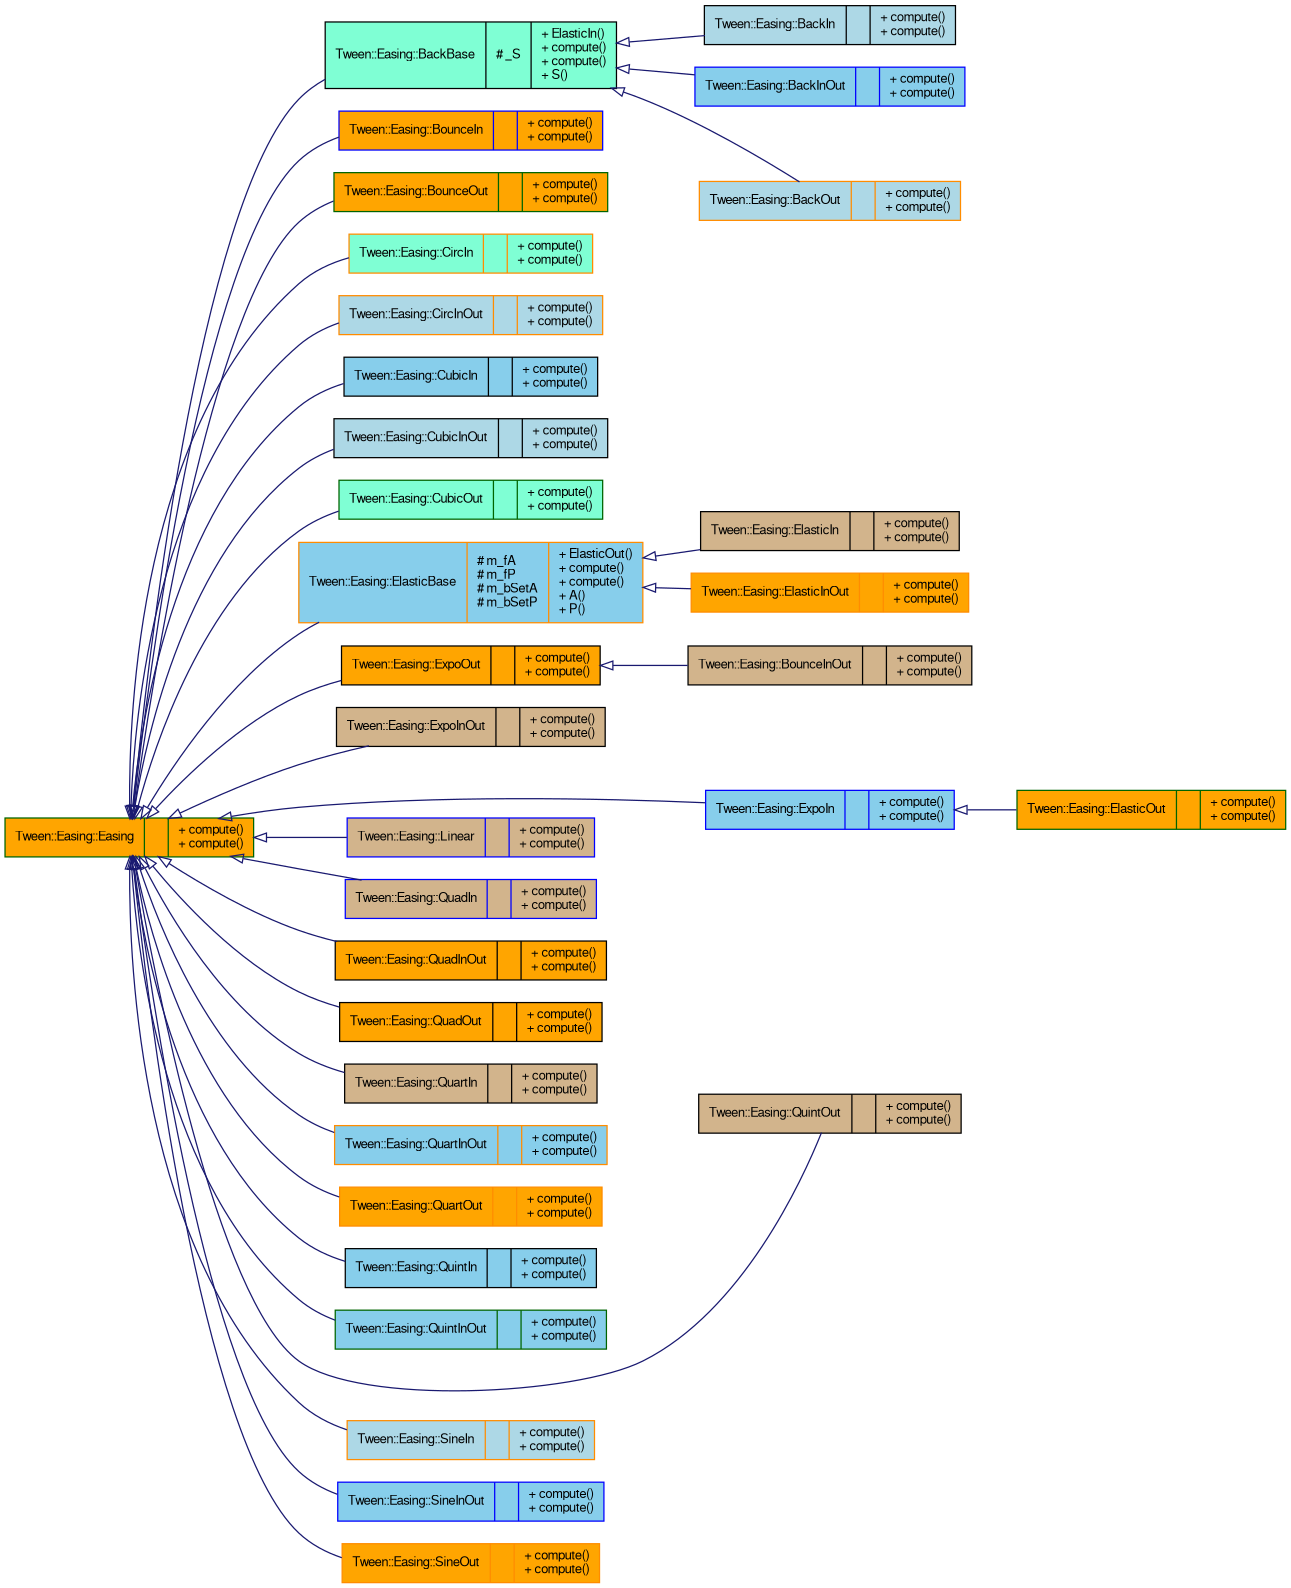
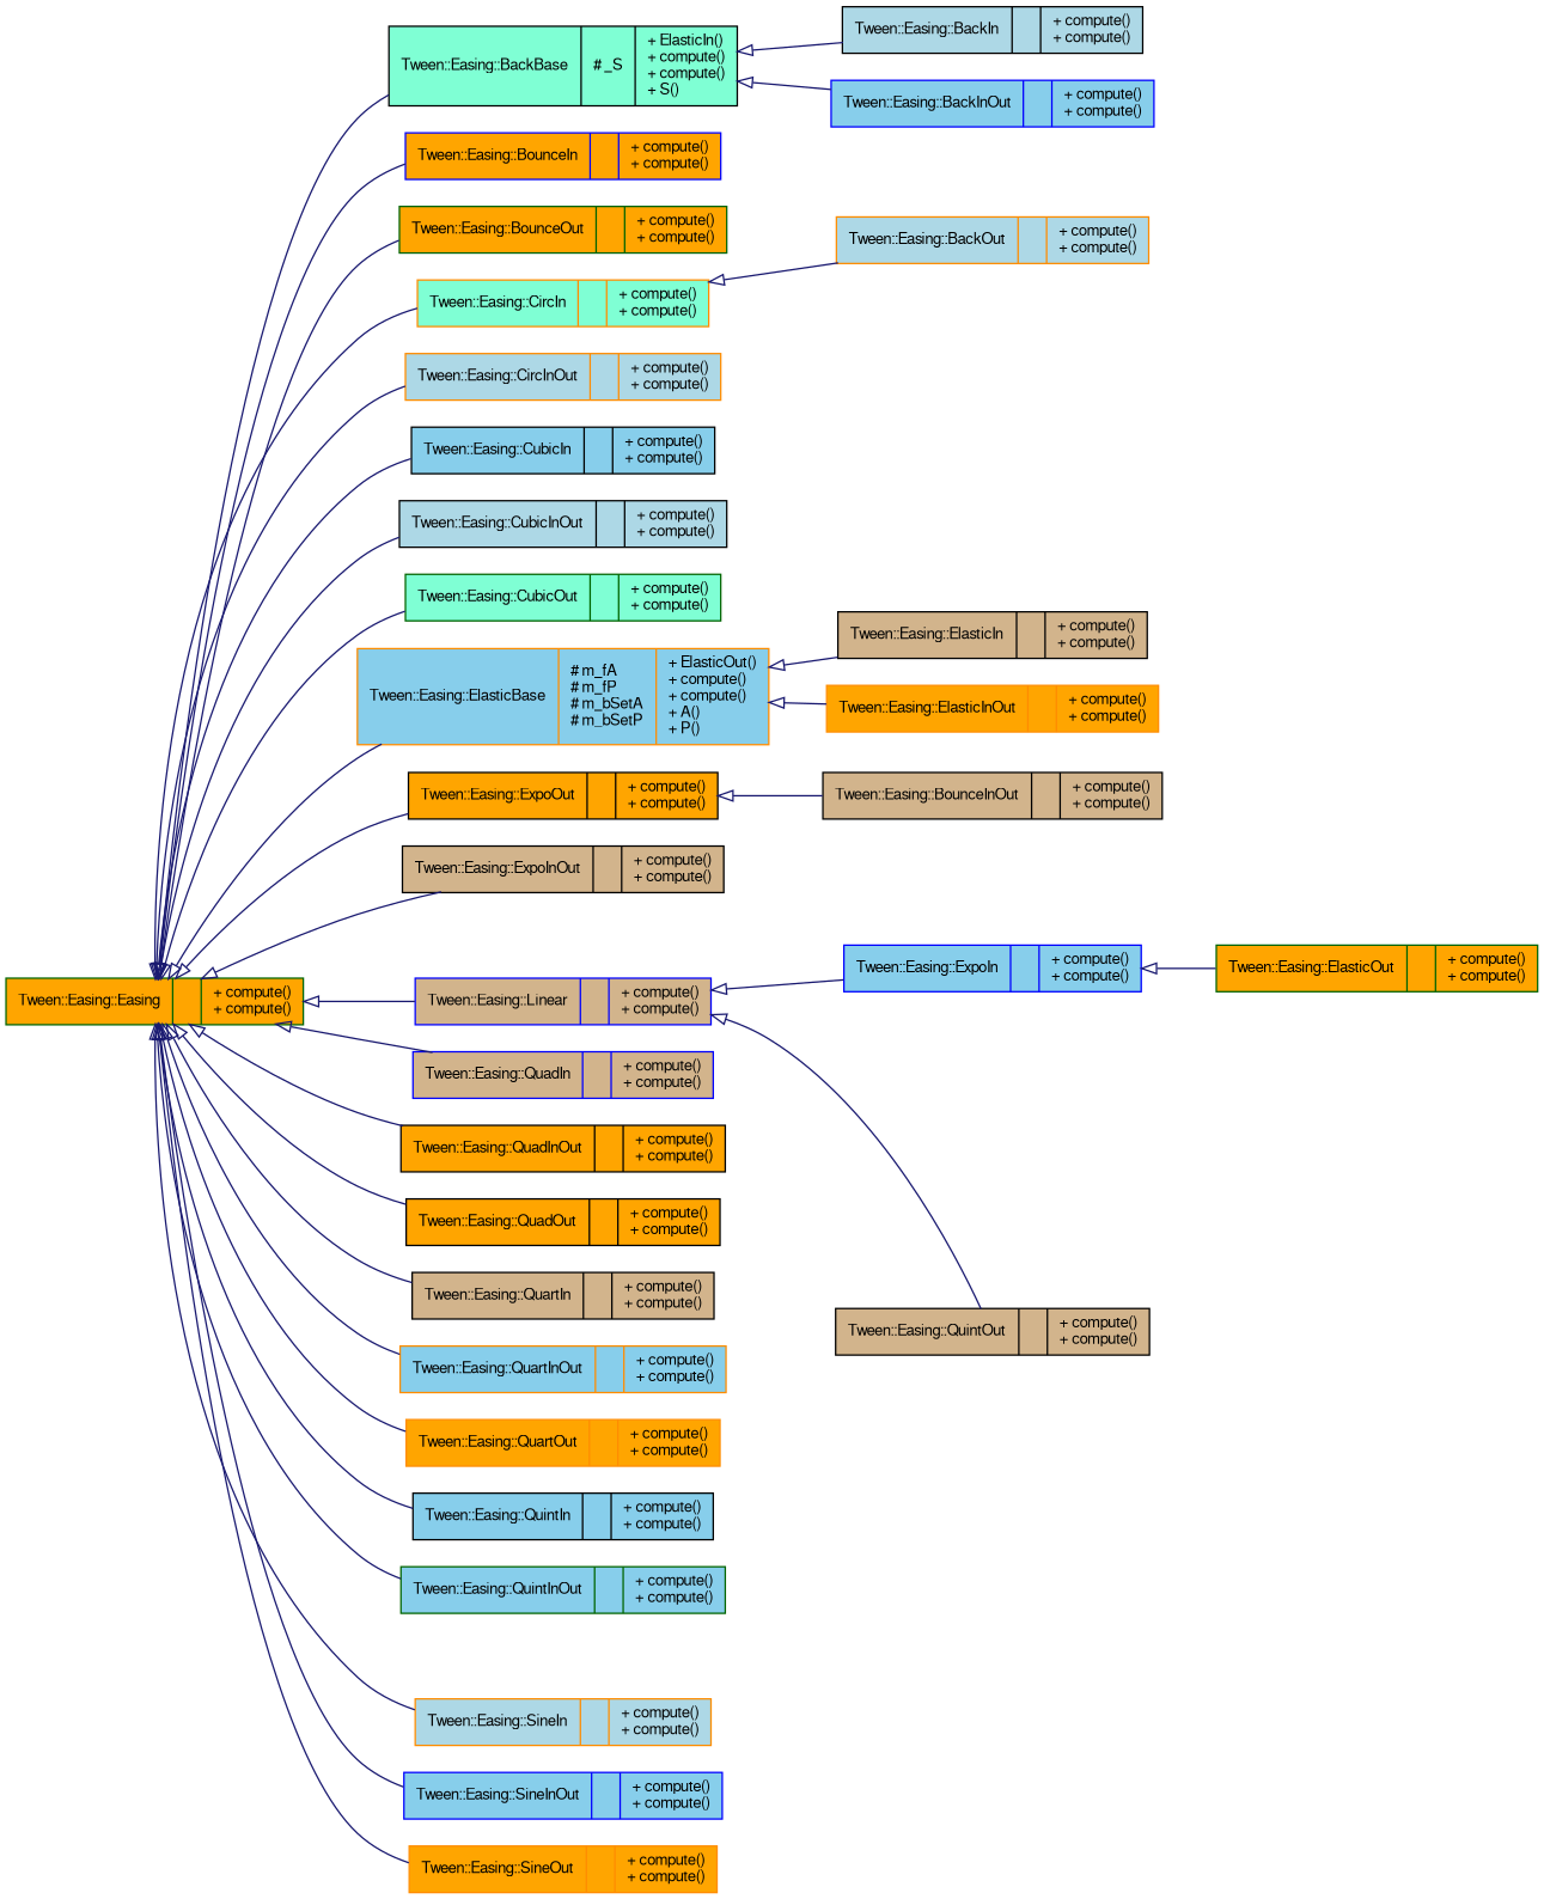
  digraph {
    rankdir=LR
    node [color=black fillcolor=orange fontname=FreeSans fontsize=10 shape=record style=filled]
    edge [arrowtail=onormal color=midnightblue dir=back fontname=FreeSans fontsize=10 labelfontname=FreeSans labelfontsize=10 style=solid]
    n1 [color=darkgreen fontcolor=black height=0.2 label="{Tween::Easing::Easing\n||+ compute()\l+ compute()\l}" width=0.4]
    n2 [fillcolor=aquamarine height=0.2 label="{Tween::Easing::BackBase\n|# _S\l|+ ElasticIn()\l+ compute()\l+ compute()\l+ S()\l}" width=0.4]
    n3 [color=blue height=0.2 label="{Tween::Easing::BounceIn\n||+ compute()\l+ compute()\l}" width=0.4]
    n4 [color=darkgreen height=0.2 label="{Tween::Easing::BounceOut\n||+ compute()\l+ compute()\l}" width=0.4]
    n5 [color=darkorange fillcolor=aquamarine height=0.2 label="{Tween::Easing::CircIn\n||+ compute()\l+ compute()\l}" width=0.4]
    n6 [color=darkorange fillcolor=lightblue height=0.2 label="{Tween::Easing::CircInOut\n||+ compute()\l+ compute()\l}" width=0.4]
    n7 [fillcolor=skyblue height=0.2 label="{Tween::Easing::CubicIn\n||+ compute()\l+ compute()\l}" width=0.4]
    n8 [fillcolor=lightblue height=0.2 label="{Tween::Easing::CubicInOut\n||+ compute()\l+ compute()\l}" width=0.4]
    n9 [color=darkgreen fillcolor=aquamarine height=0.2 label="{Tween::Easing::CubicOut\n||+ compute()\l+ compute()\l}" width=0.4]
    n10 [color=darkorange fillcolor=skyblue height=0.2 label="{Tween::Easing::ElasticBase\n|# m_fA\l# m_fP\l# m_bSetA\l# m_bSetP\l|+ ElasticOut()\l+ compute()\l+ compute()\l+ A()\l+ P()\l}" width=0.4]
    n11 [color=blue fillcolor=skyblue height=0.2 label="{Tween::Easing::ExpoIn\n||+ compute()\l+ compute()\l}" width=0.4]
    n12 [fillcolor=tan height=0.2 label="{Tween::Easing::ExpoInOut\n||+ compute()\l+ compute()\l}" width=0.4]
    n13 [height=0.2 label="{Tween::Easing::ExpoOut\n||+ compute()\l+ compute()\l}" width=0.4]
    n14 [color=blue fillcolor=tan height=0.2 label="{Tween::Easing::Linear\n||+ compute()\l+ compute()\l}" width=0.4]
    n15 [color=blue fillcolor=tan height=0.2 label="{Tween::Easing::QuadIn\n||+ compute()\l+ compute()\l}" width=0.4]
    n16 [height=0.2 label="{Tween::Easing::QuadInOut\n||+ compute()\l+ compute()\l}" width=0.4]
    n17 [height=0.2 label="{Tween::Easing::QuadOut\n||+ compute()\l+ compute()\l}" width=0.4]
    n18 [fillcolor=tan height=0.2 label="{Tween::Easing::QuartIn\n||+ compute()\l+ compute()\l}" width=0.4]
    n19 [color=darkorange fillcolor=skyblue height=0.2 label="{Tween::Easing::QuartInOut\n||+ compute()\l+ compute()\l}" width=0.4]
    n20 [color=darkorange height=0.2 label="{Tween::Easing::QuartOut\n||+ compute()\l+ compute()\l}" width=0.4]
    n21 [fillcolor=skyblue height=0.2 label="{Tween::Easing::QuintIn\n||+ compute()\l+ compute()\l}" width=0.4]
    n22 [color=darkgreen fillcolor=skyblue height=0.2 label="{Tween::Easing::QuintInOut\n||+ compute()\l+ compute()\l}" width=0.4]
    n23 [fillcolor=tan height=0.2 label="{Tween::Easing::QuintOut\n||+ compute()\l+ compute()\l}" width=0.4]
    n24 [color=darkorange fillcolor=lightblue height=0.2 label="{Tween::Easing::SineIn\n||+ compute()\l+ compute()\l}" width=0.4]
    n25 [color=blue fillcolor=skyblue height=0.2 label="{Tween::Easing::SineInOut\n||+ compute()\l+ compute()\l}" width=0.4]
    n26 [color=darkorange height=0.2 label="{Tween::Easing::SineOut\n||+ compute()\l+ compute()\l}" width=0.4]
    n27 [fillcolor=lightblue height=0.2 label="{Tween::Easing::BackIn\n||+ compute()\l+ compute()\l}" width=0.4]
    n28 [color=blue fillcolor=skyblue height=0.2 label="{Tween::Easing::BackInOut\n||+ compute()\l+ compute()\l}" width=0.4]
    n29 [color=darkorange fillcolor=lightblue height=0.2 label="{Tween::Easing::BackOut\n||+ compute()\l+ compute()\l}" width=0.4]
    n30 [fillcolor=tan height=0.2 label="{Tween::Easing::BounceInOut\n||+ compute()\l+ compute()\l}" width=0.4]
    n31 [fillcolor=tan height=0.2 label="{Tween::Easing::ElasticIn\n||+ compute()\l+ compute()\l}" width=0.4]
    n32 [color=darkorange height=0.2 label="{Tween::Easing::ElasticInOut\n||+ compute()\l+ compute()\l}" width=0.4]
    n33 [color=darkgreen height=0.2 label="{Tween::Easing::ElasticOut\n||+ compute()\l+ compute()\l}" width=0.4]
    n1 -> n2
    n1 -> n3
    n1 -> n4
    n1 -> n5
    n1 -> n6
    n1 -> n7
    n1 -> n8
    n1 -> n9
    n1 -> n10
-   n1 -> n11
+   n14 -> n11
    n1 -> n12
    n1 -> n13
    n1 -> n14
    n1 -> n15
    n1 -> n16
    n1 -> n17
    n1 -> n18
    n1 -> n19
    n1 -> n20
    n1 -> n21
    n1 -> n22
-   n1 -> n23
+   n14 -> n23
    n1 -> n24
    n1 -> n25
    n1 -> n26
    n2 -> n27
    n2 -> n28
-   n2 -> n29
+   n5 -> n29
    n10 -> n31
    n10 -> n32
    n11 -> n33
    n13 -> n30
  }
